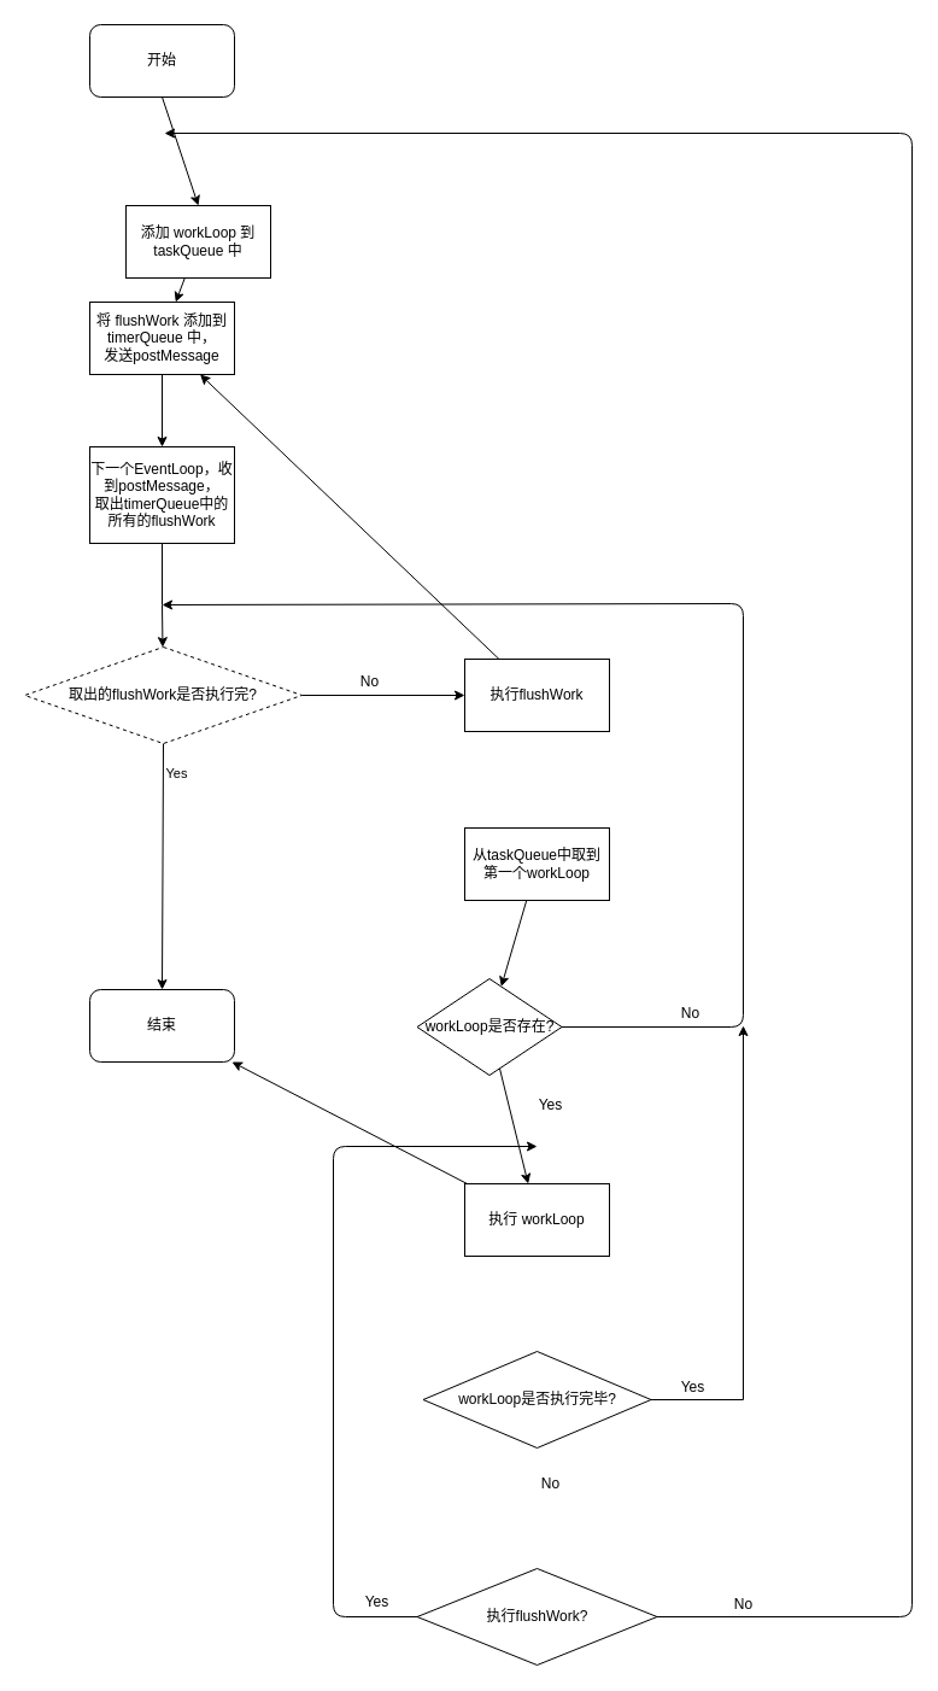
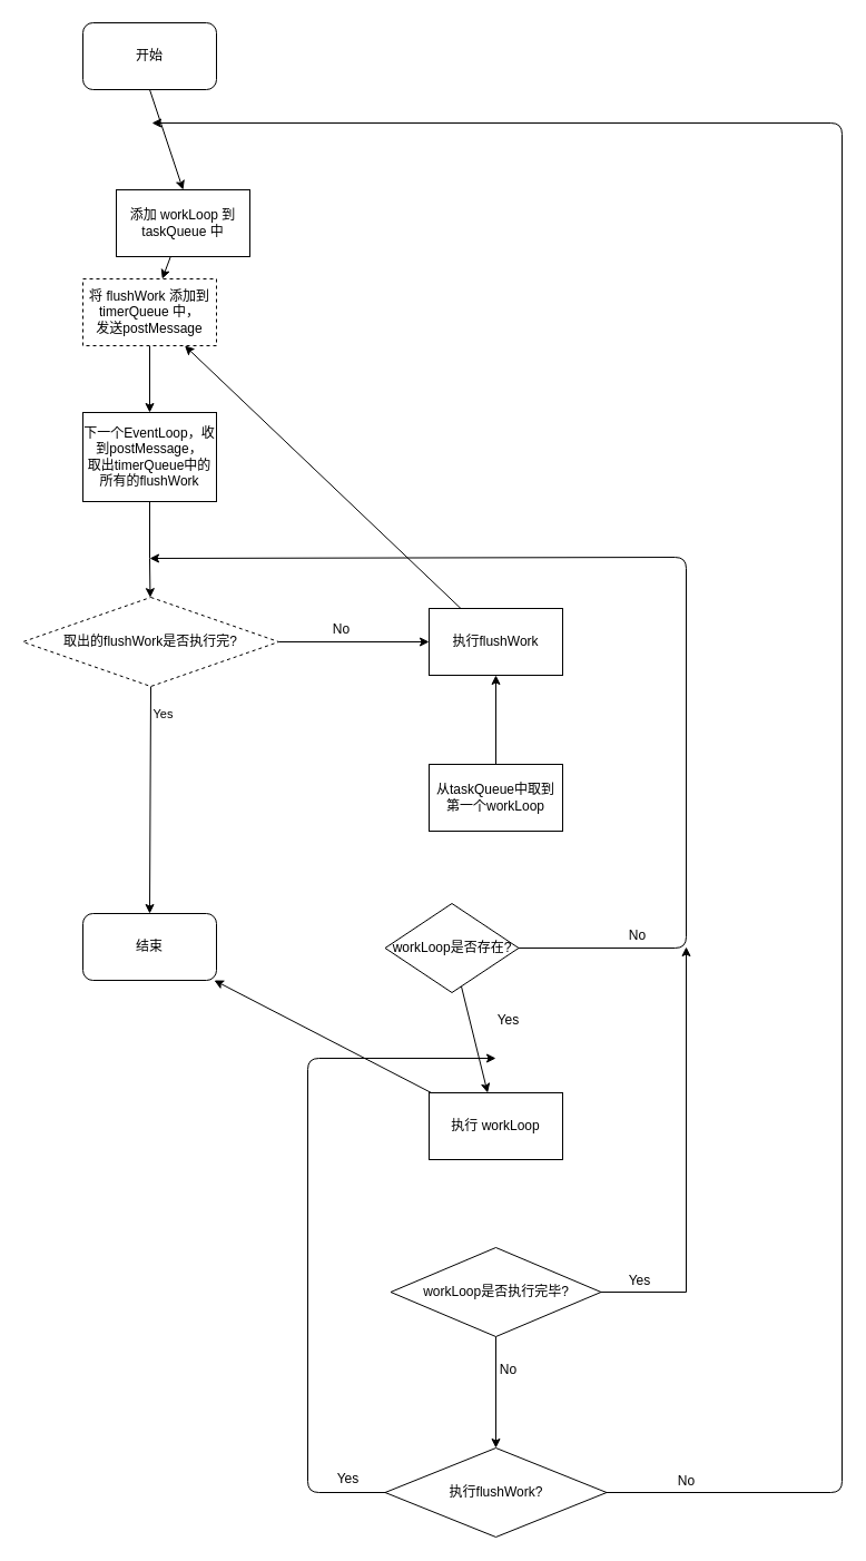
  <mxCell id="0" />
  <mxCell id="1" parent="0" />
  <mxCell id="2" value="开始" style="rounded=1;whiteSpace=wrap;html=1;" parent="1" vertex="1"><mxGeometry x="74" y="20" width="120" height="60" as="geometry" /></mxCell>
  <mxCell id="3" value="" style="edgeStyle=none;html=1;" parent="1" source="4" target="7" edge="1"><mxGeometry relative="1" as="geometry" /></mxCell>
  <mxCell id="4" value="添加 workLoop 到 taskQueue 中" style="rounded=0;whiteSpace=wrap;html=1;" parent="1" vertex="1"><mxGeometry x="104" y="170" width="120" height="60" as="geometry" /></mxCell>
  <mxCell id="5" value="" style="endArrow=classic;html=1;exitX=0.5;exitY=1;exitDx=0;exitDy=0;entryX=0.5;entryY=0;entryDx=0;entryDy=0;" parent="1" source="2" target="4" edge="1"><mxGeometry width="50" height="50" relative="1" as="geometry"><mxPoint x="104" y="180" as="sourcePoint" /><mxPoint x="154" y="130" as="targetPoint" /></mxGeometry></mxCell>
  <mxCell id="6" value="" style="edgeStyle=none;html=1;" edge="1" parent="1" source="7" target="9"><mxGeometry relative="1" as="geometry" /></mxCell>
- <mxCell id="7" value="将 flushWork 添加到&lt;br&gt;timerQueue 中，&lt;br&gt;发送postMessage" style="whiteSpace=wrap;html=1;rounded=0;" parent="1" vertex="1"><mxGeometry x="74" y="250" width="120" height="60" as="geometry" /></mxCell>
+ <mxCell id="7" value="将 flushWork 添加到&lt;br&gt;timerQueue 中，&lt;br&gt;发送postMessage" style="whiteSpace=wrap;html=1;rounded=0;dashed=1;" parent="1" vertex="1"><mxGeometry x="74" y="250" width="120" height="60" as="geometry" /></mxCell>
  <mxCell id="8" value="" style="edgeStyle=none;html=1;startArrow=none;" edge="1" parent="1" target="11"><mxGeometry relative="1" as="geometry"><mxPoint x="134" y="501" as="sourcePoint" /></mxGeometry></mxCell>
  <mxCell id="9" value="下一个EventLoop，收到postMessage，&lt;br&gt;取出timerQueue中的&lt;br&gt;所有的flushWork" style="whiteSpace=wrap;html=1;rounded=0;" vertex="1" parent="1"><mxGeometry x="74" y="370" width="120" height="80" as="geometry" /></mxCell>
  <mxCell id="10" value="" style="edgeStyle=none;html=1;" edge="1" parent="1" source="11" target="13"><mxGeometry relative="1" as="geometry" /></mxCell>
  <mxCell id="11" value="取出的flushWork是否执行完?" style="rhombus;whiteSpace=wrap;html=1;rounded=0;dashed=1;" vertex="1" parent="1"><mxGeometry x="20" y="536" width="230" height="80" as="geometry" /></mxCell>
  <mxCell id="12" value="" style="edgeStyle=none;html=1;" edge="1" parent="1" source="13" target="7"><mxGeometry relative="1" as="geometry" /></mxCell>
  <mxCell id="13" value="执行flushWork" style="whiteSpace=wrap;html=1;rounded=0;" vertex="1" parent="1"><mxGeometry x="385" y="546" width="120" height="60" as="geometry" /></mxCell>
  <mxCell id="14" value="No" style="text;html=1;align=center;verticalAlign=middle;resizable=0;points=[];autosize=1;strokeColor=none;fillColor=none;" vertex="1" parent="1"><mxGeometry x="291" y="555" width="30" height="20" as="geometry" /></mxCell>
- <mxCell id="15" value="" style="edgeStyle=none;html=1;" edge="1" parent="1" source="16" target="19"><mxGeometry relative="1" as="geometry" /></mxCell>
+ <mxCell id="15" value="" style="edgeStyle=none;html=1;" edge="1" parent="1" source="16" target="13"><mxGeometry relative="1" as="geometry" /></mxCell>
  <mxCell id="16" value="从taskQueue中取到第一个workLoop" style="whiteSpace=wrap;html=1;rounded=0;" vertex="1" parent="1"><mxGeometry x="385" y="686" width="120" height="60" as="geometry" /></mxCell>
  <mxCell id="17" value="" style="edgeStyle=none;html=1;" edge="1" parent="1" source="19"><mxGeometry relative="1" as="geometry"><mxPoint x="134" y="501" as="targetPoint" /><Array as="points"><mxPoint x="616" y="851" /><mxPoint x="616" y="500" /></Array></mxGeometry></mxCell>
  <mxCell id="18" value="" style="edgeStyle=none;html=1;" edge="1" parent="1" source="19" target="23"><mxGeometry relative="1" as="geometry" /></mxCell>
  <mxCell id="19" value="workLoop是否存在?" style="rhombus;whiteSpace=wrap;html=1;rounded=0;" vertex="1" parent="1"><mxGeometry x="345.5" y="811" width="120" height="80" as="geometry" /></mxCell>
  <mxCell id="20" value="" style="edgeStyle=none;html=1;endArrow=none;" edge="1" parent="1" source="9"><mxGeometry relative="1" as="geometry"><mxPoint x="134.241" y="450" as="sourcePoint" /><mxPoint x="134" y="501" as="targetPoint" /></mxGeometry></mxCell>
  <mxCell id="21" value="No" style="text;html=1;align=center;verticalAlign=middle;resizable=0;points=[];autosize=1;strokeColor=none;fillColor=none;" vertex="1" parent="1"><mxGeometry x="557" y="830" width="30" height="20" as="geometry" /></mxCell>
  <mxCell id="22" value="" style="edgeStyle=none;html=1;" edge="1" parent="1" source="23" target="36"><mxGeometry relative="1" as="geometry" /></mxCell>
  <mxCell id="23" value="执行 workLoop" style="whiteSpace=wrap;html=1;rounded=0;" vertex="1" parent="1"><mxGeometry x="385" y="981" width="120" height="60" as="geometry" /></mxCell>
  <mxCell id="24" value="" style="edgeStyle=none;html=1;startArrow=none;" edge="1" parent="1"><mxGeometry relative="1" as="geometry"><mxPoint x="616" y="1160" as="sourcePoint" /><mxPoint x="616" y="850" as="targetPoint" /><Array as="points" /></mxGeometry></mxCell>
+ <mxCell id="25" value="" style="edgeStyle=none;html=1;" edge="1" parent="1" source="26" target="30"><mxGeometry relative="1" as="geometry" /></mxCell>
  <mxCell id="26" value="workLoop是否执行完毕?" style="rhombus;whiteSpace=wrap;html=1;rounded=0;" vertex="1" parent="1"><mxGeometry x="350.5" y="1120" width="189" height="80" as="geometry" /></mxCell>
  <mxCell id="27" value="Yes" style="text;html=1;align=center;verticalAlign=middle;resizable=0;points=[];autosize=1;strokeColor=none;fillColor=none;" vertex="1" parent="1"><mxGeometry x="436" y="906" width="40" height="20" as="geometry" /></mxCell>
  <mxCell id="28" value="Yes" style="text;html=1;align=center;verticalAlign=middle;resizable=0;points=[];autosize=1;strokeColor=none;fillColor=none;" vertex="1" parent="1"><mxGeometry x="554" y="1140" width="40" height="20" as="geometry" /></mxCell>
  <mxCell id="29" value="" style="edgeStyle=none;html=1;" edge="1" parent="1" source="30"><mxGeometry relative="1" as="geometry"><mxPoint x="445" y="950" as="targetPoint" /><Array as="points"><mxPoint x="276" y="1340" /><mxPoint x="276" y="950" /></Array></mxGeometry></mxCell>
  <mxCell id="30" value="执行flushWork?" style="rhombus;whiteSpace=wrap;html=1;rounded=0;" vertex="1" parent="1"><mxGeometry x="345.5" y="1300" width="199" height="80" as="geometry" /></mxCell>
  <mxCell id="31" value="No" style="text;html=1;align=center;verticalAlign=middle;resizable=0;points=[];autosize=1;strokeColor=none;fillColor=none;" vertex="1" parent="1"><mxGeometry x="441" y="1220" width="30" height="20" as="geometry" /></mxCell>
  <mxCell id="32" value="" style="edgeStyle=none;html=1;endArrow=none;" edge="1" parent="1" source="26"><mxGeometry relative="1" as="geometry"><mxPoint x="539.5" y="1160" as="sourcePoint" /><mxPoint x="616" y="1160" as="targetPoint" /><Array as="points"><mxPoint x="616" y="1160" /></Array></mxGeometry></mxCell>
  <mxCell id="33" value="Yes" style="text;html=1;align=center;verticalAlign=middle;resizable=0;points=[];autosize=1;strokeColor=none;fillColor=none;" vertex="1" parent="1"><mxGeometry x="292" y="1318" width="40" height="20" as="geometry" /></mxCell>
  <mxCell id="34" value="" style="endArrow=classic;html=1;exitX=1;exitY=0.5;exitDx=0;exitDy=0;" edge="1" parent="1" source="30"><mxGeometry width="50" height="50" relative="1" as="geometry"><mxPoint x="606" y="1120" as="sourcePoint" /><mxPoint x="136" y="110" as="targetPoint" /><Array as="points"><mxPoint x="756" y="1340" /><mxPoint x="756" y="110" /></Array></mxGeometry></mxCell>
  <mxCell id="35" value="No" style="text;html=1;align=center;verticalAlign=middle;resizable=0;points=[];autosize=1;strokeColor=none;fillColor=none;" vertex="1" parent="1"><mxGeometry x="601" y="1320" width="30" height="20" as="geometry" /></mxCell>
  <mxCell id="36" value="结束" style="rounded=1;whiteSpace=wrap;html=1;" vertex="1" parent="1"><mxGeometry x="74" y="820" width="120" height="60" as="geometry" /></mxCell>
  <mxCell id="37" value="" style="endArrow=classic;html=1;exitX=0.5;exitY=1;exitDx=0;exitDy=0;entryX=0.5;entryY=0;entryDx=0;entryDy=0;" edge="1" parent="1" source="11" target="36"><mxGeometry width="50" height="50" relative="1" as="geometry"><mxPoint x="236" y="790" as="sourcePoint" /><mxPoint x="286" y="740" as="targetPoint" /></mxGeometry></mxCell>
  <mxCell id="38" value="Yes" style="edgeLabel;html=1;align=center;verticalAlign=middle;resizable=0;points=[];" vertex="1" connectable="0" parent="37"><mxGeometry x="-0.228" y="4" relative="1" as="geometry"><mxPoint x="7" y="-55" as="offset" /></mxGeometry></mxCell>
